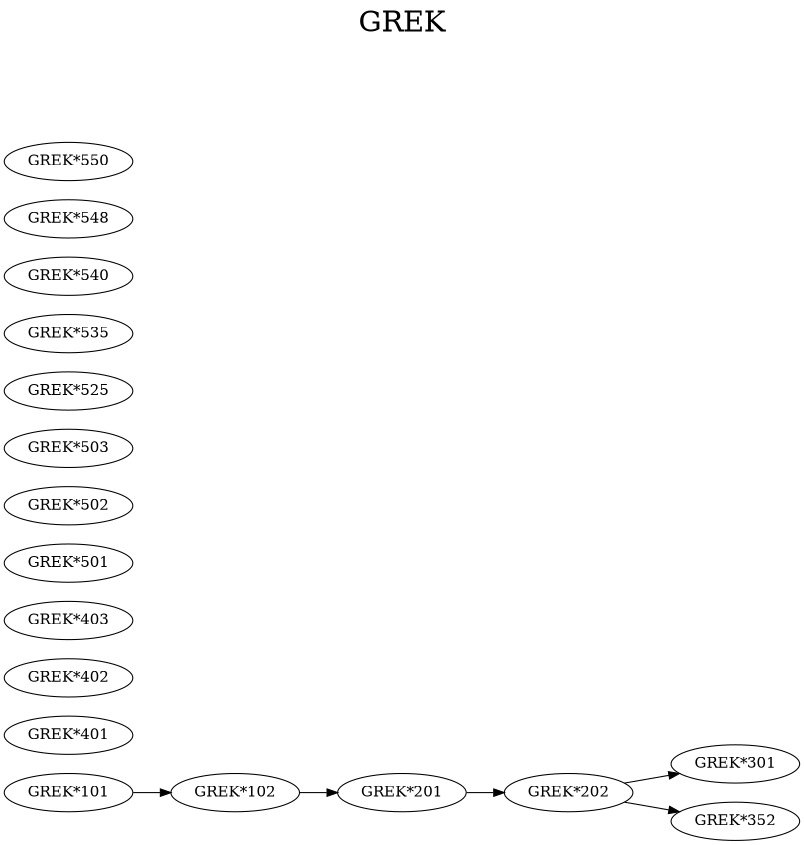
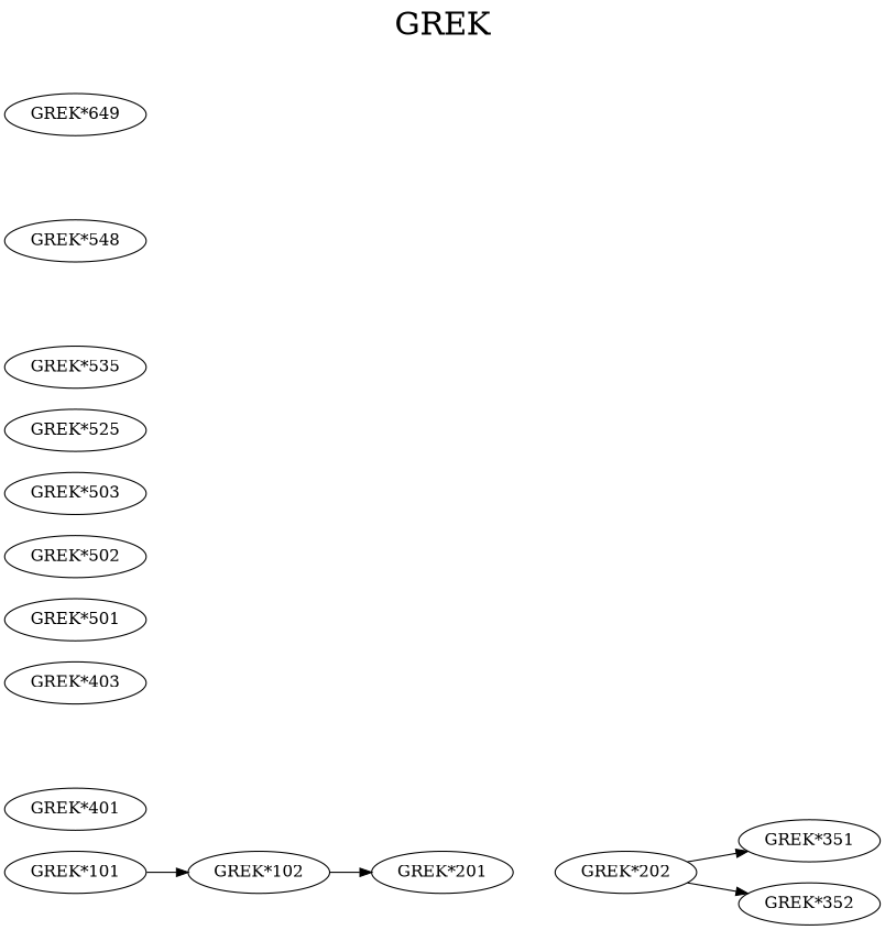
  digraph {
    fontsize=27
    label=GREK
    labelloc=t
    rankdir=LR
    edge [style=solid]
    "GREK*101"
    "GREK*102"
    "GREK*201"
    "GREK*202"
-   "GREK*351" [label="GREK*301"]
+   "GREK*351"
    "GREK*352"
    "GREK*401"
-   "GREK*402"
    "GREK*403"
    "GREK*501"
    "GREK*502"
    "GREK*503"
    "GREK*525"
    "GREK*535"
-   "GREK*540"
    n16 [label="GREK*548"]
-   "GREK*550"
+   "GREK*649"
    "GREK*101" -> "GREK*102"
    "GREK*102" -> "GREK*201"
-   "GREK*201" -> "GREK*202"
    "GREK*202" -> "GREK*351"
    "GREK*202" -> "GREK*352"
  }
